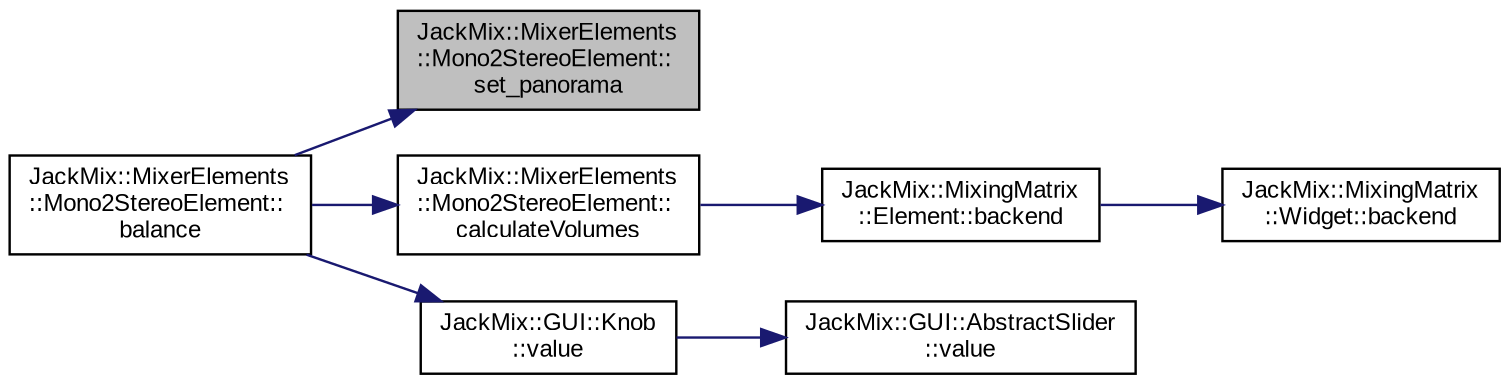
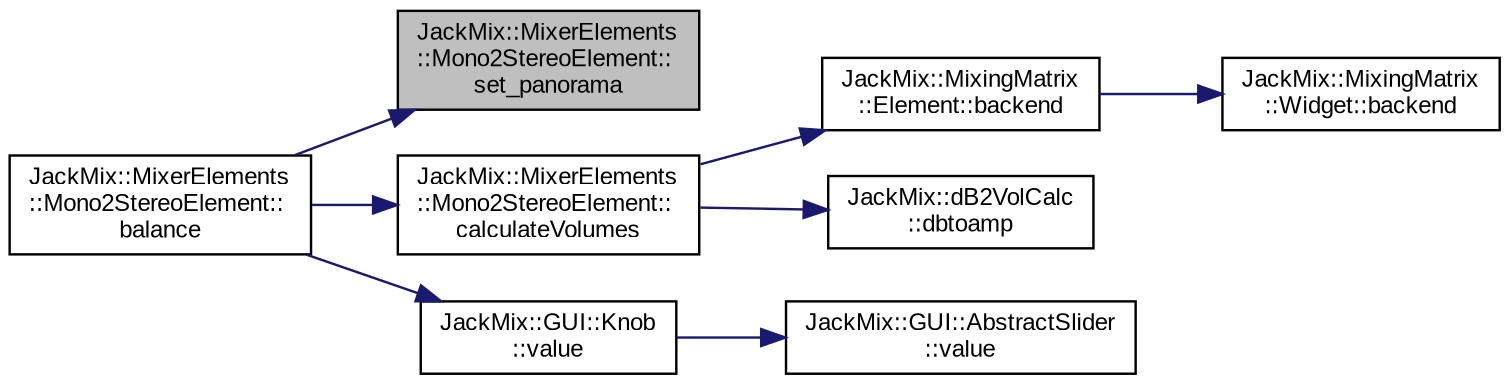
  digraph {
    fontname="Liberation Sans"
    rankdir=LR
    node [color=black fillcolor=white fontname="Liberation Sans" fontsize=10 shape=record style=filled]
    edge [color=midnightblue fontname="Liberation Sans" fontsize=10 labelfontname=Helvetica labelfontsize=10 style=solid]
    n1 [fillcolor=grey75 fontcolor=black height=0.2 label="JackMix::MixerElements\l::Mono2StereoElement::\lset_panorama" width=0.4]
    n2 [height=0.2 label="JackMix::MixerElements\l::Mono2StereoElement::\lbalance" width=0.4]
    n3 [height=0.2 label="JackMix::MixerElements\l::Mono2StereoElement::\lcalculateVolumes" width=0.4]
    n4 [height=0.2 label="JackMix::GUI::Knob\l::value" width=0.4]
    n5 [height=0.2 label="JackMix::MixingMatrix\l::Element::backend" width=0.4]
+   n6 [height=0.2 label="JackMix::dB2VolCalc\l::dbtoamp" width=0.4]
    n7 [height=0.2 label="JackMix::GUI::AbstractSlider\l::value" width=0.4]
    n8 [height=0.2 label="JackMix::MixingMatrix\l::Widget::backend" width=0.4]
    n2 -> n1
    n2 -> n3
    n2 -> n4
    n3 -> n5
+   n3 -> n6
    n4 -> n7
    n5 -> n8
  }
